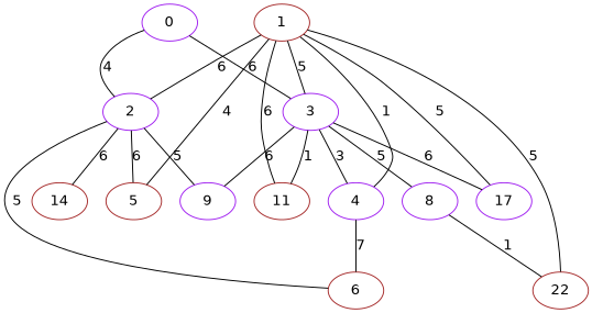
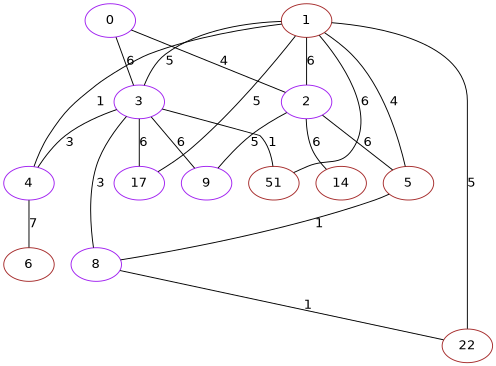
  graph {
    fontname="DejaVu Sans"
    node [color=purple fontname="DejaVu Sans" habit=2 x=8 y=7]
    edge [fontname="DejaVu Sans" weight=6]
    0 [y=3]
    2 [habit=1 x=7]
    3 [x=5 y=3]
    5 [color=brown x=4]
    6 [color=brown habit=5 x=10]
    9 [habit=10 x=9 y=5]
    n7 [base=2 color=brown habit=10 label=14 y=10]
    4 [habit=4 x=6 y=4]
-   11 [color=brown habit=8 x=3 y=2]
+   11 [color=brown habit=8 x=3 y=2 label=51]
    n10 [base=1 habit=1 label=17 x=5 y=1]
    8 [habit=3 x=3 y=6]
    1 [color=brown habit=4 x=4 y=5]
    n13 [color=brown habit=6 label=22 x=1 y=5]
    0 -- 2 [label=4 weight=4]
    0 -- 3 [label=6]
    2 -- 5 [label=6]
-   2 -- 6 [label=5 weight=5]
    2 -- 9 [label=5 weight=5]
    2 -- n7 [label=6]
    3 -- 9 [label=6]
    3 -- 4 [label=3 weight=3]
    3 -- 11 [label=1 weight=1]
    3 -- n10 [label=6]
-   3 -- 8 [label=5 weight=3]
+   3 -- 8 [label=3 weight=3]
+   5 -- 8 [label=1 weight=1]
    4 -- 6 [label=7 weight=7]
    8 -- n13 [label=1 weight=1]
    1 -- 2 [label=6]
    1 -- 3 [label=5 weight=5]
    1 -- 5 [label=4 weight=4]
    1 -- 4 [label=1 weight=1]
    1 -- 11 [label=6]
    1 -- n10 [label=5 weight=5]
    1 -- n13 [label=5 weight=5]
  }
